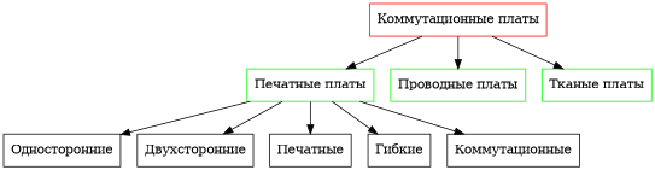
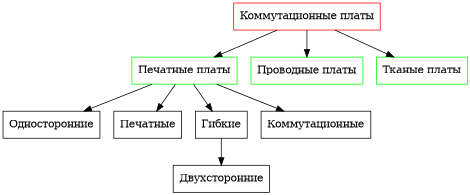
  digraph {
    node [shape=box]
    "Коммутационные платы" [color=red]
    "Печатные платы" [color=green]
    "Проводные платы" [color=green]
    "Тканые платы" [color=green]
    "Односторонние"
    "Двухсторонние"
    n7 [label="Печатные"]
    "Гибкие"
    n9 [label="Коммутационные"]
    "Коммутационные платы" -> "Печатные платы"
    "Коммутационные платы" -> "Проводные платы"
    "Коммутационные платы" -> "Тканые платы"
    "Печатные платы" -> "Односторонние"
-   "Печатные платы" -> "Двухсторонние"
+   "Гибкие" -> "Двухсторонние"
    "Печатные платы" -> n7
    "Печатные платы" -> "Гибкие"
    "Печатные платы" -> n9
  }
